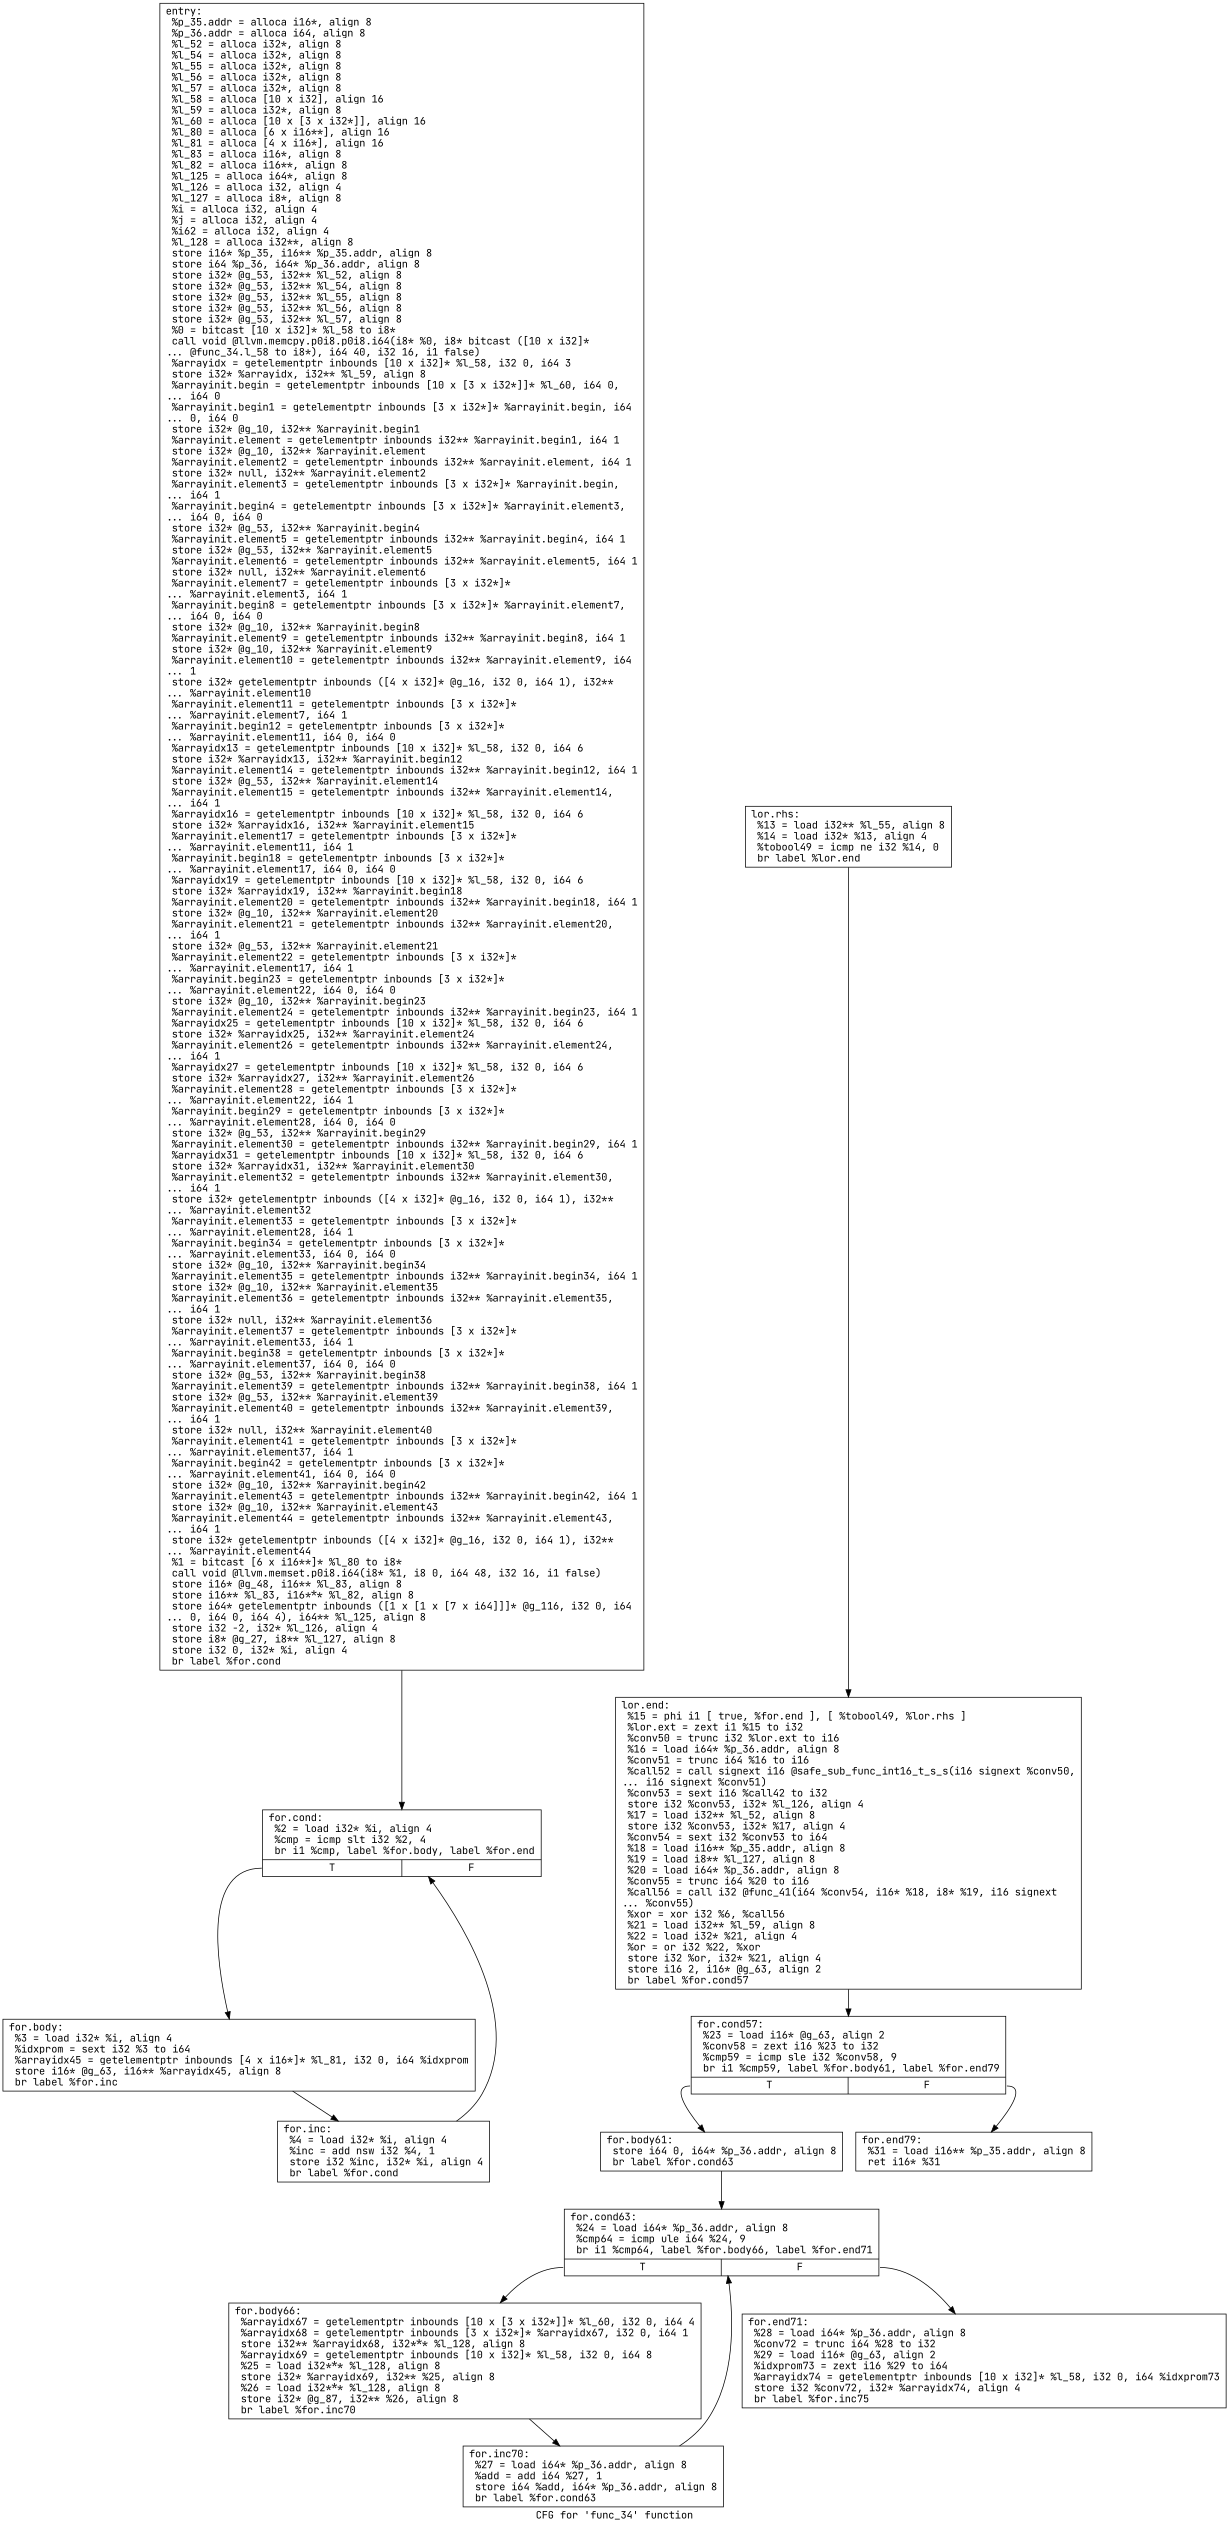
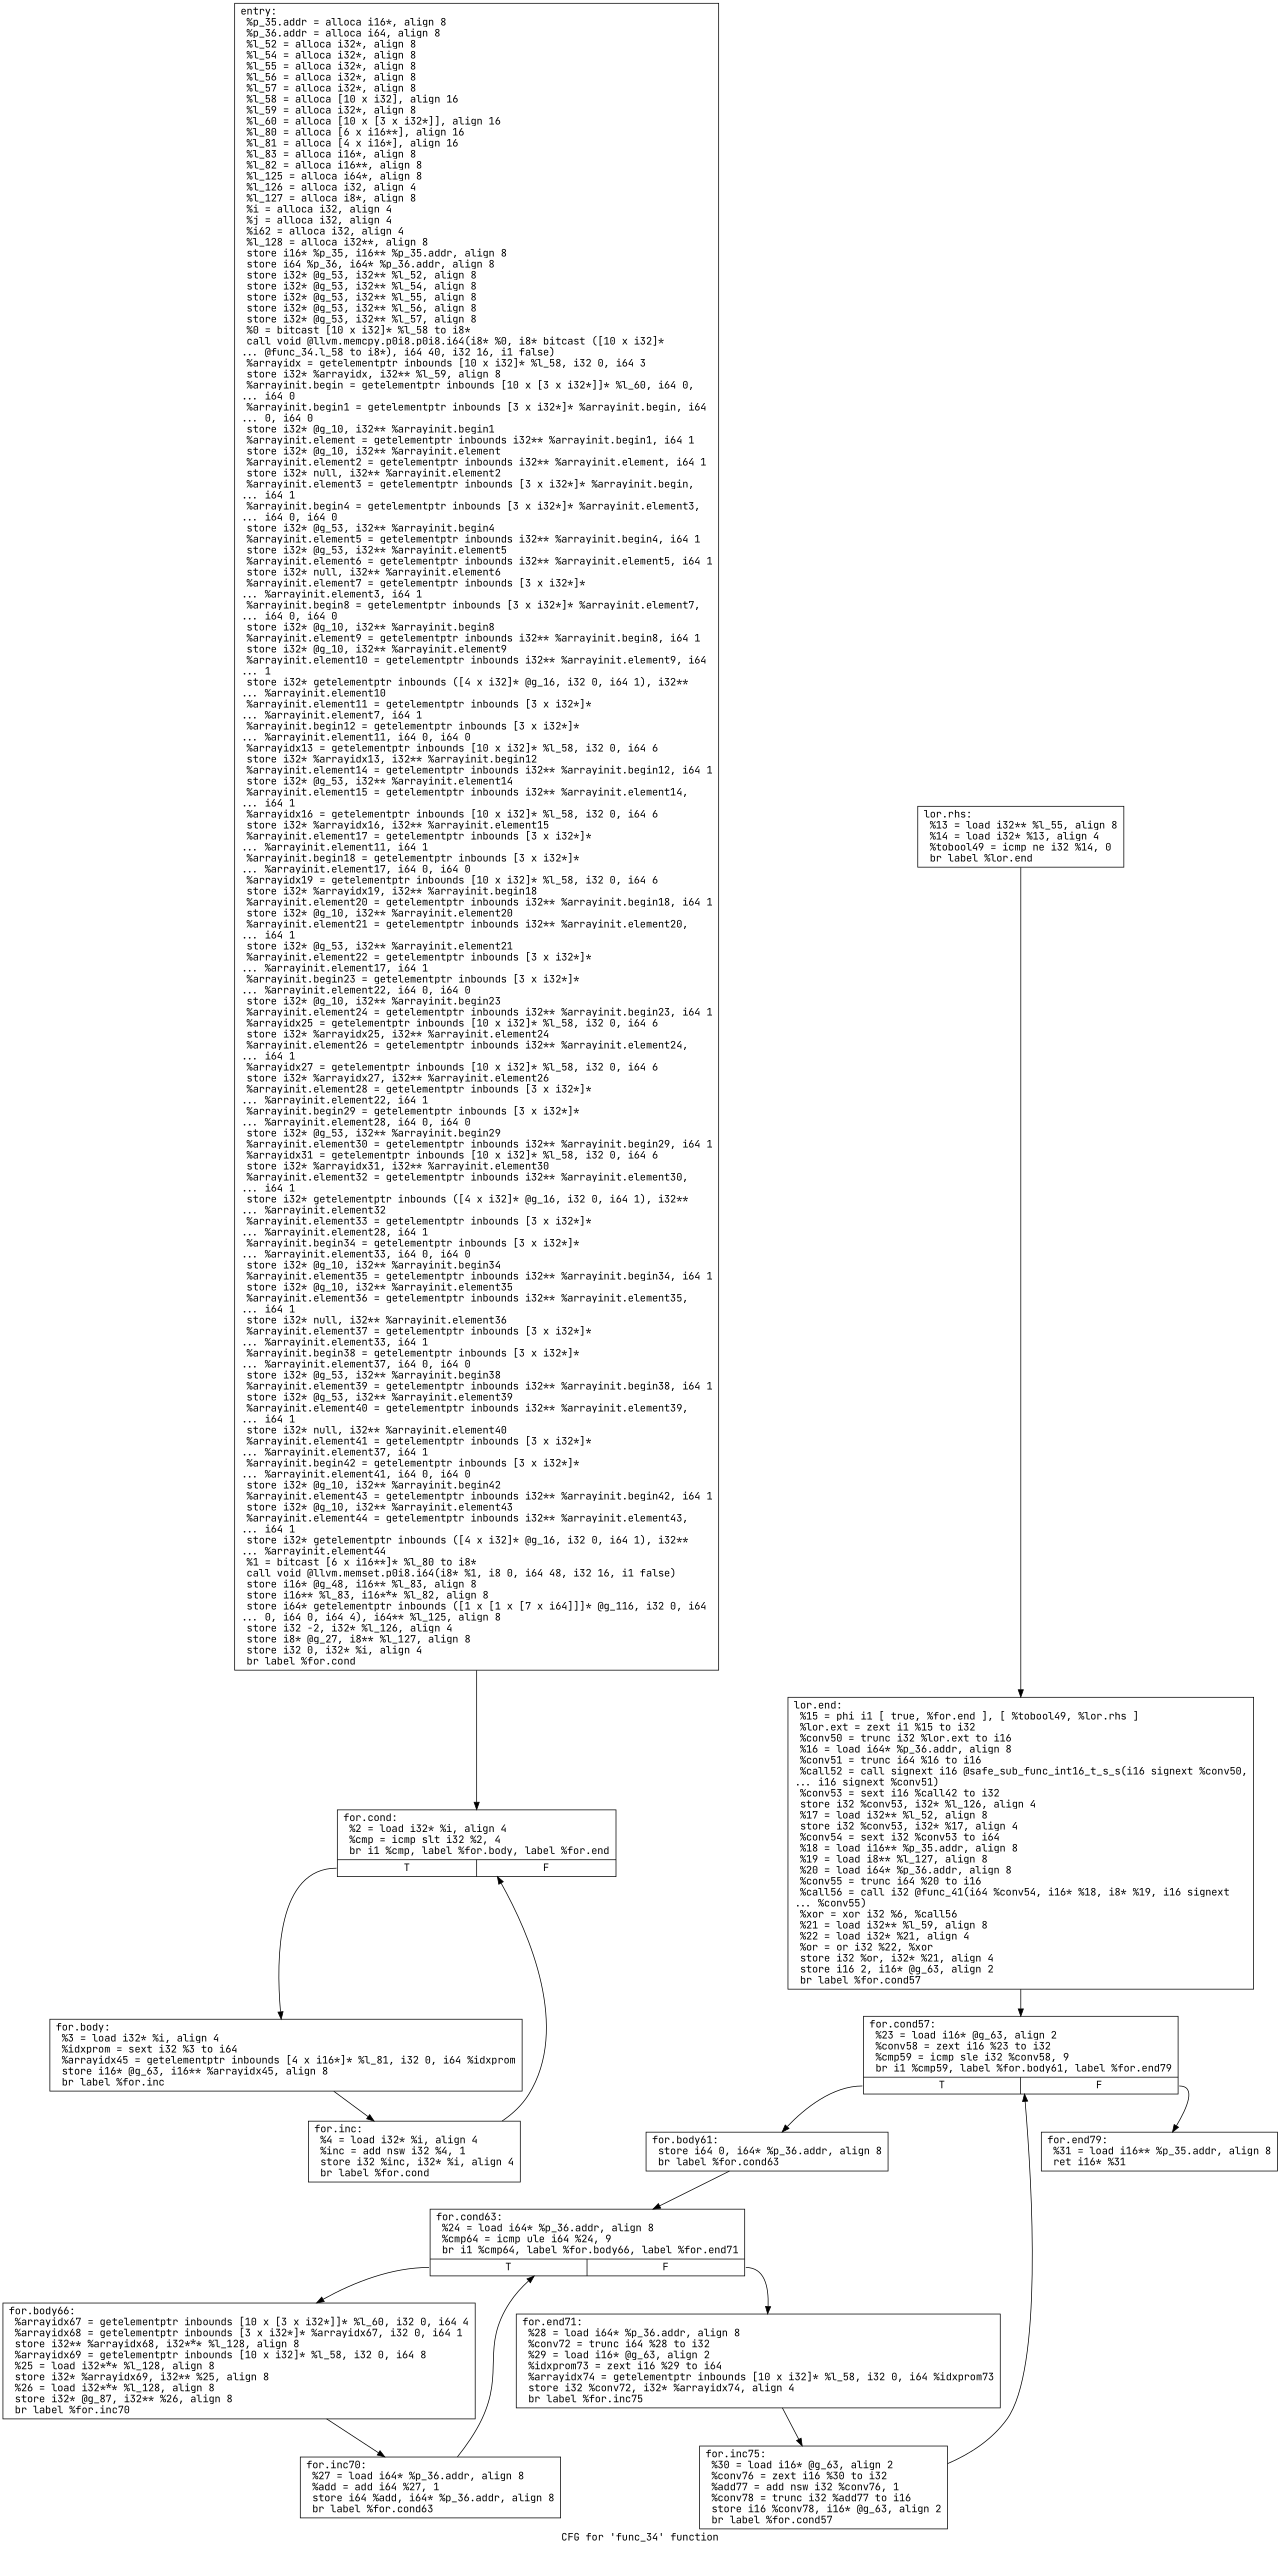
  digraph {
    fontname="JetBrains Mono"
    label="CFG for 'func_34' function"
    node [fontname="JetBrains Mono" shape=record]
    edge [fontname="JetBrains Mono"]
    n1 [label="{entry:\l  %p_35.addr = alloca i16*, align 8\l  %p_36.addr = alloca i64, align 8\l  %l_52 = alloca i32*, align 8\l  %l_54 = alloca i32*, align 8\l  %l_55 = alloca i32*, align 8\l  %l_56 = alloca i32*, align 8\l  %l_57 = alloca i32*, align 8\l  %l_58 = alloca [10 x i32], align 16\l  %l_59 = alloca i32*, align 8\l  %l_60 = alloca [10 x [3 x i32*]], align 16\l  %l_80 = alloca [6 x i16**], align 16\l  %l_81 = alloca [4 x i16*], align 16\l  %l_83 = alloca i16*, align 8\l  %l_82 = alloca i16**, align 8\l  %l_125 = alloca i64*, align 8\l  %l_126 = alloca i32, align 4\l  %l_127 = alloca i8*, align 8\l  %i = alloca i32, align 4\l  %j = alloca i32, align 4\l  %i62 = alloca i32, align 4\l  %l_128 = alloca i32**, align 8\l  store i16* %p_35, i16** %p_35.addr, align 8\l  store i64 %p_36, i64* %p_36.addr, align 8\l  store i32* @g_53, i32** %l_52, align 8\l  store i32* @g_53, i32** %l_54, align 8\l  store i32* @g_53, i32** %l_55, align 8\l  store i32* @g_53, i32** %l_56, align 8\l  store i32* @g_53, i32** %l_57, align 8\l  %0 = bitcast [10 x i32]* %l_58 to i8*\l  call void @llvm.memcpy.p0i8.p0i8.i64(i8* %0, i8* bitcast ([10 x i32]*\l... @func_34.l_58 to i8*), i64 40, i32 16, i1 false)\l  %arrayidx = getelementptr inbounds [10 x i32]* %l_58, i32 0, i64 3\l  store i32* %arrayidx, i32** %l_59, align 8\l  %arrayinit.begin = getelementptr inbounds [10 x [3 x i32*]]* %l_60, i64 0,\l... i64 0\l  %arrayinit.begin1 = getelementptr inbounds [3 x i32*]* %arrayinit.begin, i64\l... 0, i64 0\l  store i32* @g_10, i32** %arrayinit.begin1\l  %arrayinit.element = getelementptr inbounds i32** %arrayinit.begin1, i64 1\l  store i32* @g_10, i32** %arrayinit.element\l  %arrayinit.element2 = getelementptr inbounds i32** %arrayinit.element, i64 1\l  store i32* null, i32** %arrayinit.element2\l  %arrayinit.element3 = getelementptr inbounds [3 x i32*]* %arrayinit.begin,\l... i64 1\l  %arrayinit.begin4 = getelementptr inbounds [3 x i32*]* %arrayinit.element3,\l... i64 0, i64 0\l  store i32* @g_53, i32** %arrayinit.begin4\l  %arrayinit.element5 = getelementptr inbounds i32** %arrayinit.begin4, i64 1\l  store i32* @g_53, i32** %arrayinit.element5\l  %arrayinit.element6 = getelementptr inbounds i32** %arrayinit.element5, i64 1\l  store i32* null, i32** %arrayinit.element6\l  %arrayinit.element7 = getelementptr inbounds [3 x i32*]*\l... %arrayinit.element3, i64 1\l  %arrayinit.begin8 = getelementptr inbounds [3 x i32*]* %arrayinit.element7,\l... i64 0, i64 0\l  store i32* @g_10, i32** %arrayinit.begin8\l  %arrayinit.element9 = getelementptr inbounds i32** %arrayinit.begin8, i64 1\l  store i32* @g_10, i32** %arrayinit.element9\l  %arrayinit.element10 = getelementptr inbounds i32** %arrayinit.element9, i64\l... 1\l  store i32* getelementptr inbounds ([4 x i32]* @g_16, i32 0, i64 1), i32**\l... %arrayinit.element10\l  %arrayinit.element11 = getelementptr inbounds [3 x i32*]*\l... %arrayinit.element7, i64 1\l  %arrayinit.begin12 = getelementptr inbounds [3 x i32*]*\l... %arrayinit.element11, i64 0, i64 0\l  %arrayidx13 = getelementptr inbounds [10 x i32]* %l_58, i32 0, i64 6\l  store i32* %arrayidx13, i32** %arrayinit.begin12\l  %arrayinit.element14 = getelementptr inbounds i32** %arrayinit.begin12, i64 1\l  store i32* @g_53, i32** %arrayinit.element14\l  %arrayinit.element15 = getelementptr inbounds i32** %arrayinit.element14,\l... i64 1\l  %arrayidx16 = getelementptr inbounds [10 x i32]* %l_58, i32 0, i64 6\l  store i32* %arrayidx16, i32** %arrayinit.element15\l  %arrayinit.element17 = getelementptr inbounds [3 x i32*]*\l... %arrayinit.element11, i64 1\l  %arrayinit.begin18 = getelementptr inbounds [3 x i32*]*\l... %arrayinit.element17, i64 0, i64 0\l  %arrayidx19 = getelementptr inbounds [10 x i32]* %l_58, i32 0, i64 6\l  store i32* %arrayidx19, i32** %arrayinit.begin18\l  %arrayinit.element20 = getelementptr inbounds i32** %arrayinit.begin18, i64 1\l  store i32* @g_10, i32** %arrayinit.element20\l  %arrayinit.element21 = getelementptr inbounds i32** %arrayinit.element20,\l... i64 1\l  store i32* @g_53, i32** %arrayinit.element21\l  %arrayinit.element22 = getelementptr inbounds [3 x i32*]*\l... %arrayinit.element17, i64 1\l  %arrayinit.begin23 = getelementptr inbounds [3 x i32*]*\l... %arrayinit.element22, i64 0, i64 0\l  store i32* @g_10, i32** %arrayinit.begin23\l  %arrayinit.element24 = getelementptr inbounds i32** %arrayinit.begin23, i64 1\l  %arrayidx25 = getelementptr inbounds [10 x i32]* %l_58, i32 0, i64 6\l  store i32* %arrayidx25, i32** %arrayinit.element24\l  %arrayinit.element26 = getelementptr inbounds i32** %arrayinit.element24,\l... i64 1\l  %arrayidx27 = getelementptr inbounds [10 x i32]* %l_58, i32 0, i64 6\l  store i32* %arrayidx27, i32** %arrayinit.element26\l  %arrayinit.element28 = getelementptr inbounds [3 x i32*]*\l... %arrayinit.element22, i64 1\l  %arrayinit.begin29 = getelementptr inbounds [3 x i32*]*\l... %arrayinit.element28, i64 0, i64 0\l  store i32* @g_53, i32** %arrayinit.begin29\l  %arrayinit.element30 = getelementptr inbounds i32** %arrayinit.begin29, i64 1\l  %arrayidx31 = getelementptr inbounds [10 x i32]* %l_58, i32 0, i64 6\l  store i32* %arrayidx31, i32** %arrayinit.element30\l  %arrayinit.element32 = getelementptr inbounds i32** %arrayinit.element30,\l... i64 1\l  store i32* getelementptr inbounds ([4 x i32]* @g_16, i32 0, i64 1), i32**\l... %arrayinit.element32\l  %arrayinit.element33 = getelementptr inbounds [3 x i32*]*\l... %arrayinit.element28, i64 1\l  %arrayinit.begin34 = getelementptr inbounds [3 x i32*]*\l... %arrayinit.element33, i64 0, i64 0\l  store i32* @g_10, i32** %arrayinit.begin34\l  %arrayinit.element35 = getelementptr inbounds i32** %arrayinit.begin34, i64 1\l  store i32* @g_10, i32** %arrayinit.element35\l  %arrayinit.element36 = getelementptr inbounds i32** %arrayinit.element35,\l... i64 1\l  store i32* null, i32** %arrayinit.element36\l  %arrayinit.element37 = getelementptr inbounds [3 x i32*]*\l... %arrayinit.element33, i64 1\l  %arrayinit.begin38 = getelementptr inbounds [3 x i32*]*\l... %arrayinit.element37, i64 0, i64 0\l  store i32* @g_53, i32** %arrayinit.begin38\l  %arrayinit.element39 = getelementptr inbounds i32** %arrayinit.begin38, i64 1\l  store i32* @g_53, i32** %arrayinit.element39\l  %arrayinit.element40 = getelementptr inbounds i32** %arrayinit.element39,\l... i64 1\l  store i32* null, i32** %arrayinit.element40\l  %arrayinit.element41 = getelementptr inbounds [3 x i32*]*\l... %arrayinit.element37, i64 1\l  %arrayinit.begin42 = getelementptr inbounds [3 x i32*]*\l... %arrayinit.element41, i64 0, i64 0\l  store i32* @g_10, i32** %arrayinit.begin42\l  %arrayinit.element43 = getelementptr inbounds i32** %arrayinit.begin42, i64 1\l  store i32* @g_10, i32** %arrayinit.element43\l  %arrayinit.element44 = getelementptr inbounds i32** %arrayinit.element43,\l... i64 1\l  store i32* getelementptr inbounds ([4 x i32]* @g_16, i32 0, i64 1), i32**\l... %arrayinit.element44\l  %1 = bitcast [6 x i16**]* %l_80 to i8*\l  call void @llvm.memset.p0i8.i64(i8* %1, i8 0, i64 48, i32 16, i1 false)\l  store i16* @g_48, i16** %l_83, align 8\l  store i16** %l_83, i16*** %l_82, align 8\l  store i64* getelementptr inbounds ([1 x [1 x [7 x i64]]]* @g_116, i32 0, i64\l... 0, i64 0, i64 4), i64** %l_125, align 8\l  store i32 -2, i32* %l_126, align 4\l  store i8* @g_27, i8** %l_127, align 8\l  store i32 0, i32* %i, align 4\l  br label %for.cond\l}"]
    n2 [label="{for.cond:                                         \l  %2 = load i32* %i, align 4\l  %cmp = icmp slt i32 %2, 4\l  br i1 %cmp, label %for.body, label %for.end\l|{<s0>T|<s1>F}}"]
    n3 [label="{for.body:                                         \l  %3 = load i32* %i, align 4\l  %idxprom = sext i32 %3 to i64\l  %arrayidx45 = getelementptr inbounds [4 x i16*]* %l_81, i32 0, i64 %idxprom\l  store i16* @g_63, i16** %arrayidx45, align 8\l  br label %for.inc\l}"]
    n4 [label="{for.inc:                                          \l  %4 = load i32* %i, align 4\l  %inc = add nsw i32 %4, 1\l  store i32 %inc, i32* %i, align 4\l  br label %for.cond\l}"]
    n5 [label="{lor.end:                                          \l  %15 = phi i1 [ true, %for.end ], [ %tobool49, %lor.rhs ]\l  %lor.ext = zext i1 %15 to i32\l  %conv50 = trunc i32 %lor.ext to i16\l  %16 = load i64* %p_36.addr, align 8\l  %conv51 = trunc i64 %16 to i16\l  %call52 = call signext i16 @safe_sub_func_int16_t_s_s(i16 signext %conv50,\l... i16 signext %conv51)\l  %conv53 = sext i16 %call42 to i32\l  store i32 %conv53, i32* %l_126, align 4\l  %17 = load i32** %l_52, align 8\l  store i32 %conv53, i32* %17, align 4\l  %conv54 = sext i32 %conv53 to i64\l  %18 = load i16** %p_35.addr, align 8\l  %19 = load i8** %l_127, align 8\l  %20 = load i64* %p_36.addr, align 8\l  %conv55 = trunc i64 %20 to i16\l  %call56 = call i32 @func_41(i64 %conv54, i16* %18, i8* %19, i16 signext\l... %conv55)\l  %xor = xor i32 %6, %call56\l  %21 = load i32** %l_59, align 8\l  %22 = load i32* %21, align 4\l  %or = or i32 %22, %xor\l  store i32 %or, i32* %21, align 4\l  store i16 2, i16* @g_63, align 2\l  br label %for.cond57\l}"]
    n6 [label="{for.cond57:                                       \l  %23 = load i16* @g_63, align 2\l  %conv58 = zext i16 %23 to i32\l  %cmp59 = icmp sle i32 %conv58, 9\l  br i1 %cmp59, label %for.body61, label %for.end79\l|{<s0>T|<s1>F}}"]
    n7 [label="{lor.rhs:                                          \l  %13 = load i32** %l_55, align 8\l  %14 = load i32* %13, align 4\l  %tobool49 = icmp ne i32 %14, 0\l  br label %lor.end\l}"]
    n8 [label="{for.body61:                                       \l  store i64 0, i64* %p_36.addr, align 8\l  br label %for.cond63\l}"]
    n9 [label="{for.end79:                                        \l  %31 = load i16** %p_35.addr, align 8\l  ret i16* %31\l}"]
    n10 [label="{for.cond63:                                       \l  %24 = load i64* %p_36.addr, align 8\l  %cmp64 = icmp ule i64 %24, 9\l  br i1 %cmp64, label %for.body66, label %for.end71\l|{<s0>T|<s1>F}}"]
    n11 [label="{for.body66:                                       \l  %arrayidx67 = getelementptr inbounds [10 x [3 x i32*]]* %l_60, i32 0, i64 4\l  %arrayidx68 = getelementptr inbounds [3 x i32*]* %arrayidx67, i32 0, i64 1\l  store i32** %arrayidx68, i32*** %l_128, align 8\l  %arrayidx69 = getelementptr inbounds [10 x i32]* %l_58, i32 0, i64 8\l  %25 = load i32*** %l_128, align 8\l  store i32* %arrayidx69, i32** %25, align 8\l  %26 = load i32*** %l_128, align 8\l  store i32* @g_87, i32** %26, align 8\l  br label %for.inc70\l}"]
    n12 [label="{for.end71:                                        \l  %28 = load i64* %p_36.addr, align 8\l  %conv72 = trunc i64 %28 to i32\l  %29 = load i16* @g_63, align 2\l  %idxprom73 = zext i16 %29 to i64\l  %arrayidx74 = getelementptr inbounds [10 x i32]* %l_58, i32 0, i64 %idxprom73\l  store i32 %conv72, i32* %arrayidx74, align 4\l  br label %for.inc75\l}"]
    n13 [label="{for.inc70:                                        \l  %27 = load i64* %p_36.addr, align 8\l  %add = add i64 %27, 1\l  store i64 %add, i64* %p_36.addr, align 8\l  br label %for.cond63\l}"]
+   n14 [label="{for.inc75:                                        \l  %30 = load i16* @g_63, align 2\l  %conv76 = zext i16 %30 to i32\l  %add77 = add nsw i32 %conv76, 1\l  %conv78 = trunc i32 %add77 to i16\l  store i16 %conv78, i16* @g_63, align 2\l  br label %for.cond57\l}"]
    n1 -> n2
    n2 -> n3 [tailport=s0]
    n3 -> n4
    n4 -> n2
    n5 -> n6
    n6 -> n8 [tailport=s0]
    n6 -> n9 [tailport=s1]
    n7 -> n5
    n8 -> n10
    n10 -> n11 [tailport=s0]
    n10 -> n12 [tailport=s1]
    n11 -> n13
+   n12 -> n14
    n13 -> n10
+   n14 -> n6
  }
